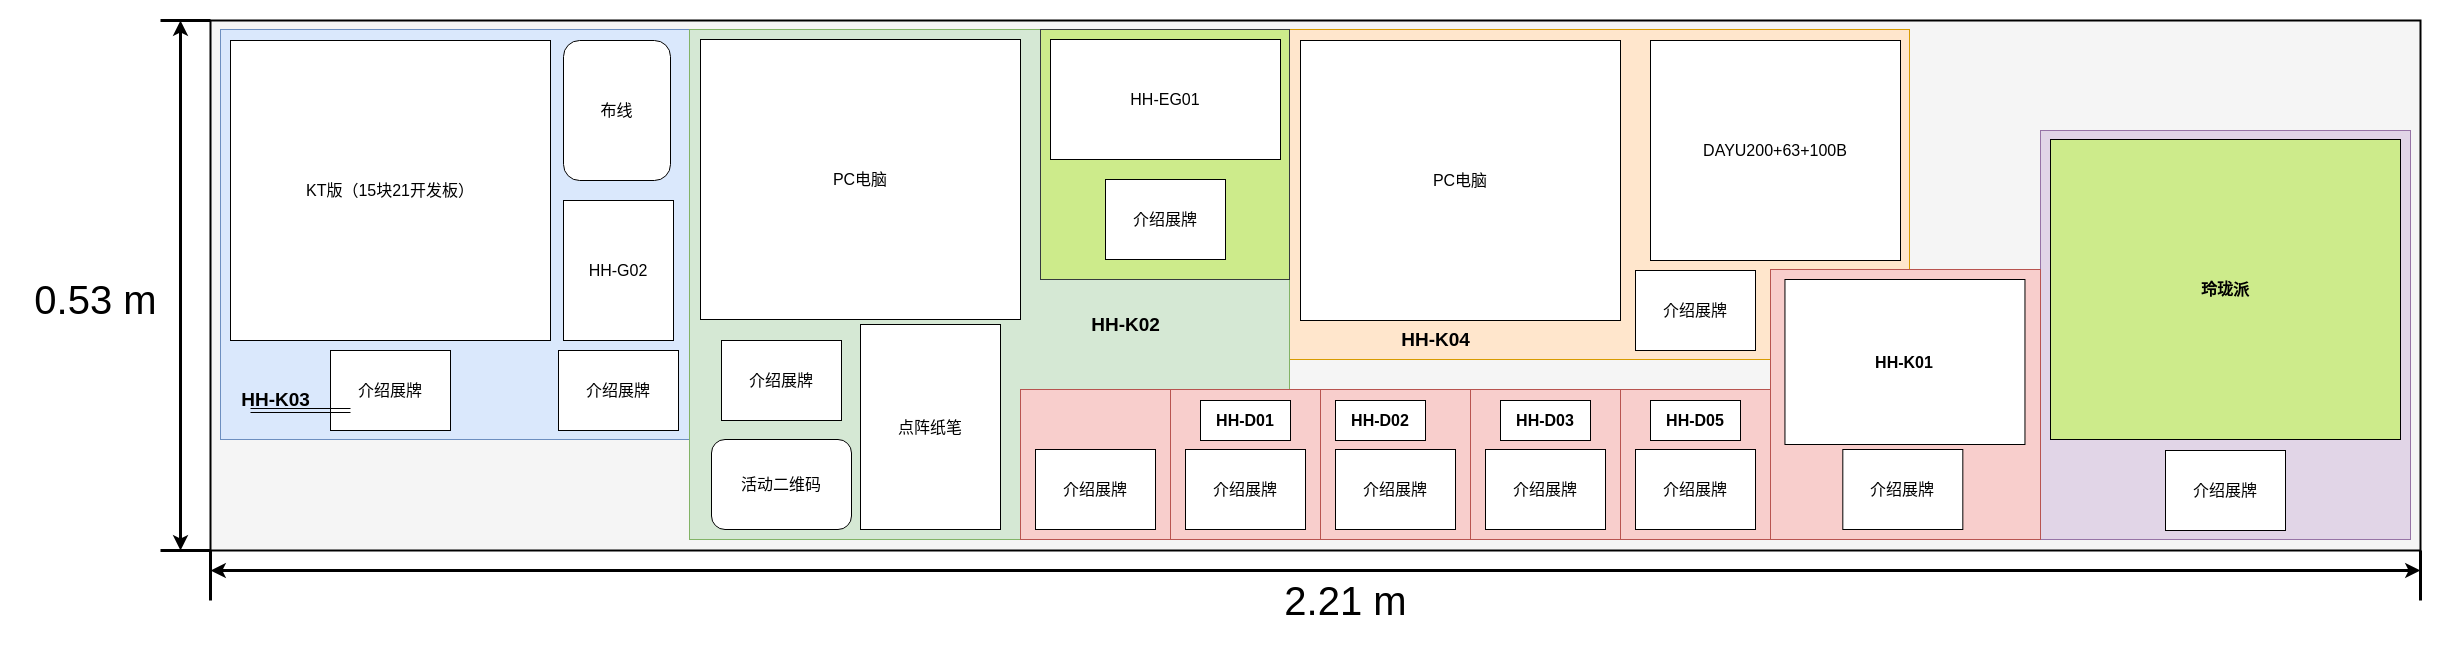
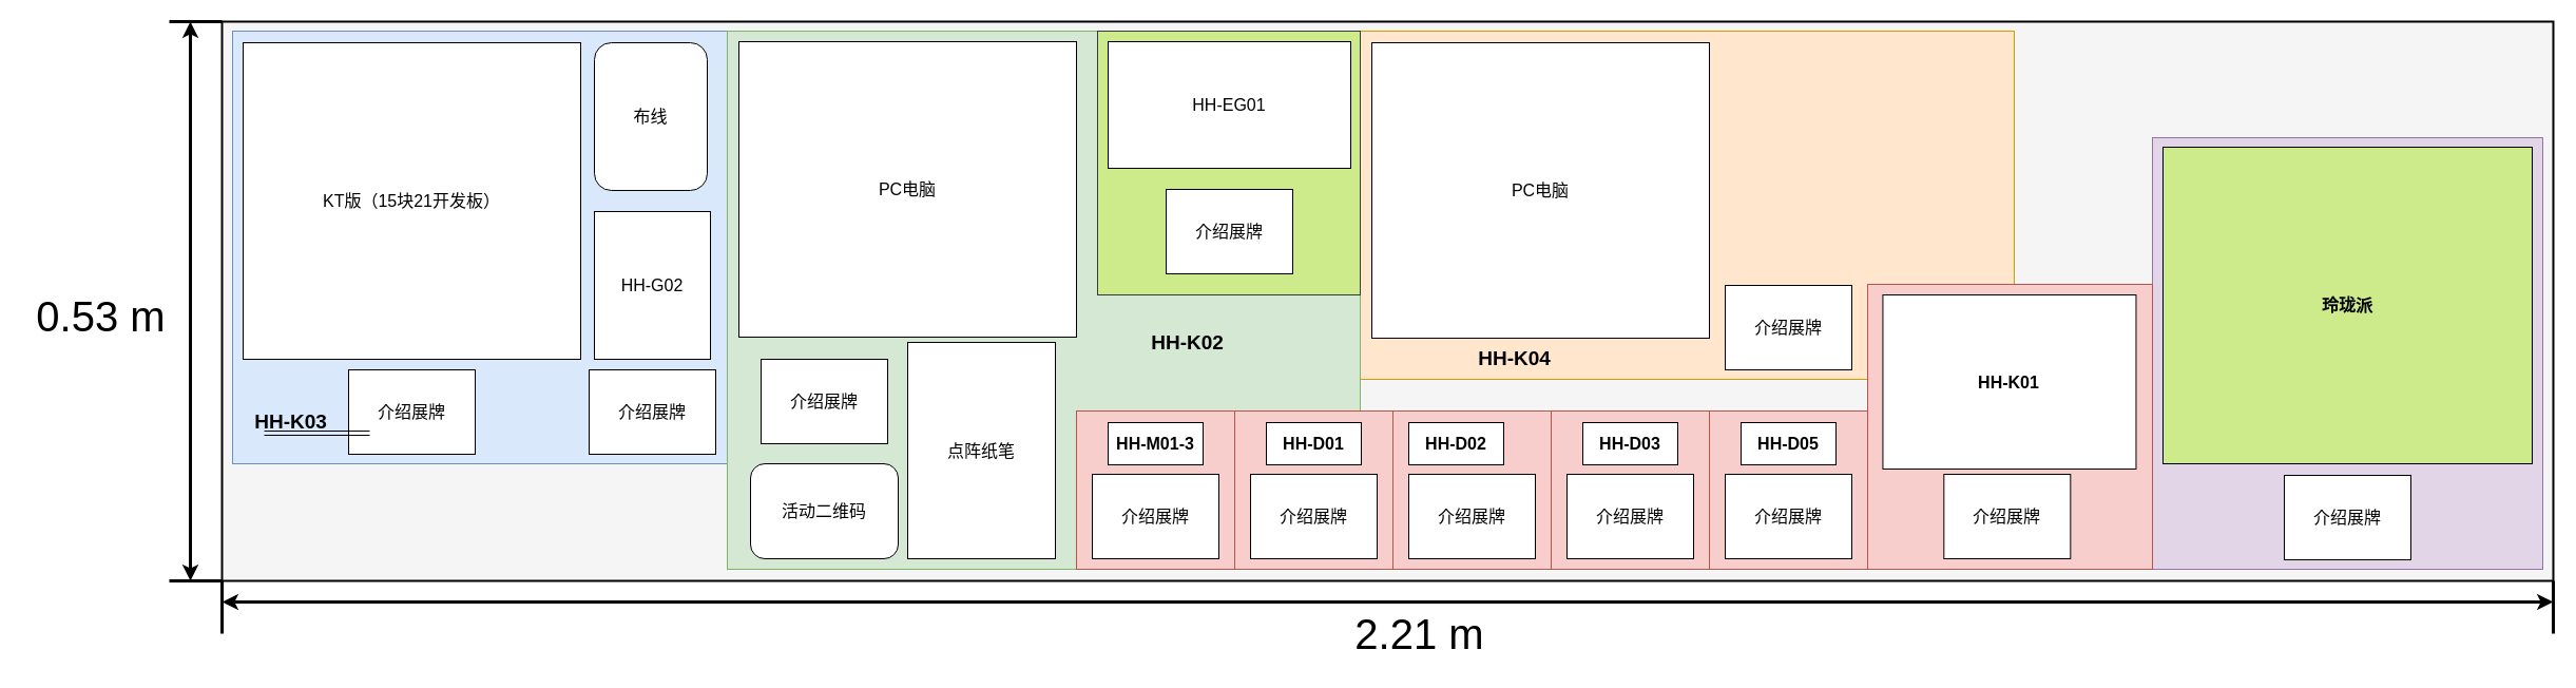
  <mxCell id="0" />
  <mxCell id="1" parent="0" />
  <mxCell id="2" value="" style="rounded=0;whiteSpace=wrap;html=1;fillColor=#f5f5f5;fontColor=#333333;strokeColor=default;strokeWidth=2;" vertex="1" parent="1"><mxGeometry x="210" y="20" width="2210" height="530" as="geometry" /></mxCell>
  <mxCell id="3" value="" style="rounded=0;whiteSpace=wrap;html=1;fillColor=#e1d5e7;strokeColor=#9673a6;" vertex="1" parent="1"><mxGeometry x="2040" y="130" width="370" height="409" as="geometry" /></mxCell>
  <mxCell id="4" value="" style="rounded=0;whiteSpace=wrap;html=1;fillColor=#dae8fc;strokeColor=#6c8ebf;fontSize=16;" vertex="1" parent="1"><mxGeometry x="220" y="29" width="470" height="410" as="geometry" /></mxCell>
  <mxCell id="5" value="" style="rounded=0;whiteSpace=wrap;html=1;fillColor=#ffe6cc;strokeColor=#d79b00;fontSize=16;" vertex="1" parent="1"><mxGeometry x="1289" y="29" width="620" height="330" as="geometry" /></mxCell>
  <mxCell id="6" value="" style="group;fontSize=16;" vertex="1" connectable="0" parent="1"><mxGeometry x="1470" y="389" width="150" height="150" as="geometry" /></mxCell>
  <mxCell id="7" value="" style="rounded=0;whiteSpace=wrap;html=1;fontSize=16;fillColor=#f8cecc;strokeColor=#b85450;" vertex="1" parent="6"><mxGeometry width="150" height="150" as="geometry" /></mxCell>
  <mxCell id="8" value="&lt;font style=&quot;font-size: 16px;&quot;&gt;&lt;b&gt;HH-D03&lt;/b&gt;&lt;/font&gt;" style="rounded=0;whiteSpace=wrap;html=1;fontSize=16;" vertex="1" parent="6"><mxGeometry x="30" y="11" width="90" height="40" as="geometry" /></mxCell>
  <mxCell id="9" value="介绍展牌" style="rounded=0;whiteSpace=wrap;html=1;fontSize=16;" vertex="1" parent="6"><mxGeometry x="15" y="60" width="120" height="80" as="geometry" /></mxCell>
  <mxCell id="10" value="" style="group;fontSize=16;fillColor=#f8cecc;strokeColor=#b85450;" vertex="1" connectable="0" parent="1"><mxGeometry x="1620" y="389" width="150" height="150" as="geometry" /></mxCell>
  <mxCell id="11" value="" style="rounded=0;whiteSpace=wrap;html=1;fontSize=16;fillColor=#f8cecc;strokeColor=#b85450;" vertex="1" parent="10"><mxGeometry width="150" height="150" as="geometry" /></mxCell>
  <mxCell id="12" value="&lt;font style=&quot;font-size: 16px;&quot;&gt;HH-D05&lt;/font&gt;" style="rounded=0;whiteSpace=wrap;html=1;fontSize=16;fontStyle=1" vertex="1" parent="10"><mxGeometry x="30" y="11" width="90" height="40" as="geometry" /></mxCell>
  <mxCell id="13" value="介绍展牌" style="rounded=0;whiteSpace=wrap;html=1;fontSize=16;" vertex="1" parent="10"><mxGeometry x="15" y="60" width="120" height="80" as="geometry" /></mxCell>
  <mxCell id="14" value="KT版（15块21开发板）" style="rounded=0;whiteSpace=wrap;html=1;fontSize=16;" vertex="1" parent="1"><mxGeometry x="230" y="40" width="320" height="300" as="geometry" /></mxCell>
  <mxCell id="15" value="" style="group;fontSize=16;fillColor=#f8cecc;strokeColor=#b85450;" vertex="1" connectable="0" parent="1"><mxGeometry x="689" y="29" width="600" height="510" as="geometry" /></mxCell>
  <mxCell id="16" value="" style="rounded=0;whiteSpace=wrap;html=1;fontSize=16;fillColor=#d5e8d4;strokeColor=#82b366;" vertex="1" parent="15"><mxGeometry width="600" height="510" as="geometry" /></mxCell>
  <mxCell id="17" value="PC电脑" style="rounded=0;whiteSpace=wrap;html=1;fontSize=16;" vertex="1" parent="15"><mxGeometry x="11" y="10" width="320" height="280" as="geometry" /></mxCell>
  <mxCell id="18" value="点阵纸笔" style="rounded=0;whiteSpace=wrap;html=1;fontSize=16;" vertex="1" parent="15"><mxGeometry x="171" y="295" width="140" height="205" as="geometry" /></mxCell>
  <mxCell id="19" value="介绍展牌" style="rounded=0;whiteSpace=wrap;html=1;fontSize=16;" vertex="1" parent="15"><mxGeometry x="32" y="311" width="120" height="80" as="geometry" /></mxCell>
  <mxCell id="20" value="" style="rounded=0;whiteSpace=wrap;html=1;fillColor=#cdeb8b;strokeColor=#36393d;fontSize=16;" vertex="1" parent="15"><mxGeometry x="351" width="249" height="250" as="geometry" /></mxCell>
  <mxCell id="21" value="HH-EG01" style="rounded=0;whiteSpace=wrap;html=1;fontSize=16;" vertex="1" parent="15"><mxGeometry x="361" y="10" width="230" height="120" as="geometry" /></mxCell>
  <mxCell id="22" value="介绍展牌" style="rounded=0;whiteSpace=wrap;html=1;fontSize=16;" vertex="1" parent="15"><mxGeometry x="416" y="150" width="120" height="80" as="geometry" /></mxCell>
  <mxCell id="23" value="" style="group;fontSize=16;fontStyle=1" vertex="1" connectable="0" parent="15"><mxGeometry x="331" y="350" width="150" height="150" as="geometry" /></mxCell>
  <mxCell id="24" value="" style="rounded=0;whiteSpace=wrap;html=1;fontSize=16;fillColor=#f8cecc;strokeColor=#b85450;" vertex="1" parent="23"><mxGeometry y="10" width="150" height="150" as="geometry" /></mxCell>
+ <mxCell id="25" value="HH-M01-3" style="rounded=0;whiteSpace=wrap;html=1;fontSize=16;fontStyle=1" vertex="1" parent="23"><mxGeometry x="30" y="21" width="90" height="40" as="geometry" /></mxCell>
  <mxCell id="26" value="介绍展牌" style="rounded=0;whiteSpace=wrap;html=1;fontSize=16;" vertex="1" parent="23"><mxGeometry x="15" y="70" width="120" height="80" as="geometry" /></mxCell>
  <mxCell id="27" value="活动二维码" style="rounded=1;whiteSpace=wrap;html=1;fontSize=16;" vertex="1" parent="15"><mxGeometry x="22" y="410" width="140" height="90" as="geometry" /></mxCell>
  <mxCell id="28" value="HH-K02" style="text;html=1;align=center;verticalAlign=middle;resizable=0;points=[];autosize=1;strokeColor=none;fillColor=none;fontSize=19;fontStyle=1" vertex="1" parent="15"><mxGeometry x="391" y="276" width="90" height="40" as="geometry" /></mxCell>
  <mxCell id="29" value="" style="group;fontSize=16;fillColor=#f8cecc;strokeColor=#b85450;" vertex="1" connectable="0" parent="1"><mxGeometry x="1770" y="269" width="270" height="270" as="geometry" /></mxCell>
  <mxCell id="30" value="" style="rounded=0;whiteSpace=wrap;html=1;fontSize=16;fillColor=#f8cecc;strokeColor=#b85450;" vertex="1" parent="29"><mxGeometry width="270" height="270" as="geometry" /></mxCell>
  <mxCell id="31" value="&lt;font style=&quot;font-size: 16px;&quot;&gt;HH-K01&lt;/font&gt;" style="rounded=0;whiteSpace=wrap;html=1;fontSize=16;fontStyle=1" vertex="1" parent="29"><mxGeometry x="14.464" y="10" width="240" height="165" as="geometry" /></mxCell>
  <mxCell id="32" value="介绍展牌" style="rounded=0;whiteSpace=wrap;html=1;fontSize=16;" vertex="1" parent="29"><mxGeometry x="72.321" y="180" width="120" height="80" as="geometry" /></mxCell>
  <mxCell id="33" value="" style="group;fontSize=16;" vertex="1" connectable="0" parent="1"><mxGeometry x="1170" y="390" width="150" height="150" as="geometry" /></mxCell>
  <mxCell id="34" value="" style="group;fontSize=16;" vertex="1" connectable="0" parent="33"><mxGeometry width="150" height="150" as="geometry" /></mxCell>
  <mxCell id="35" value="" style="rounded=0;whiteSpace=wrap;html=1;fontSize=16;fillColor=#f8cecc;strokeColor=#b85450;" vertex="1" parent="34"><mxGeometry y="-1" width="150" height="150" as="geometry" /></mxCell>
  <mxCell id="36" value="HH-D01" style="rounded=0;whiteSpace=wrap;html=1;fontSize=16;fontStyle=1" vertex="1" parent="34"><mxGeometry x="30" y="10" width="90" height="40" as="geometry" /></mxCell>
  <mxCell id="37" value="介绍展牌" style="rounded=0;whiteSpace=wrap;html=1;fontSize=16;" vertex="1" parent="34"><mxGeometry x="15" y="59" width="120" height="80" as="geometry" /></mxCell>
  <mxCell id="38" value="" style="group;fontSize=16;fillColor=#f8cecc;strokeColor=#b85450;" vertex="1" connectable="0" parent="1"><mxGeometry x="1320" y="389" width="150" height="150" as="geometry" /></mxCell>
  <mxCell id="39" value="" style="rounded=0;whiteSpace=wrap;html=1;fontSize=16;fillColor=#f8cecc;strokeColor=#b85450;" vertex="1" parent="38"><mxGeometry width="150" height="150" as="geometry" /></mxCell>
  <mxCell id="40" value="&lt;font style=&quot;font-size: 16px;&quot;&gt;HH-D02&lt;/font&gt;" style="rounded=0;whiteSpace=wrap;html=1;fontSize=16;fontStyle=1" vertex="1" parent="38"><mxGeometry x="15" y="11" width="90" height="40" as="geometry" /></mxCell>
  <mxCell id="41" value="介绍展牌" style="rounded=0;whiteSpace=wrap;html=1;fontSize=16;" vertex="1" parent="38"><mxGeometry x="15" y="60" width="120" height="80" as="geometry" /></mxCell>
  <mxCell id="42" value="PC电脑" style="rounded=0;whiteSpace=wrap;html=1;fontSize=16;" vertex="1" parent="1"><mxGeometry x="1300" y="40" width="320" height="280" as="geometry" /></mxCell>
- <mxCell id="43" value="DAYU200+63+100B" style="rounded=0;whiteSpace=wrap;html=1;fontSize=16;" vertex="1" parent="1"><mxGeometry x="1650" y="40" width="250" height="220" as="geometry" /></mxCell>
  <mxCell id="44" value="介绍展牌" style="rounded=0;whiteSpace=wrap;html=1;fontSize=16;" vertex="1" parent="1"><mxGeometry x="1635" y="270" width="120" height="80" as="geometry" /></mxCell>
  <mxCell id="45" value="介绍展牌" style="rounded=0;whiteSpace=wrap;html=1;fontSize=16;" vertex="1" parent="1"><mxGeometry x="330" y="350" width="120" height="80" as="geometry" /></mxCell>
  <mxCell id="46" value="HH-G02" style="rounded=0;whiteSpace=wrap;html=1;fontSize=16;" vertex="1" parent="1"><mxGeometry x="563" y="200" width="110" height="140" as="geometry" /></mxCell>
  <mxCell id="47" value="布线" style="rounded=1;whiteSpace=wrap;html=1;fontSize=16;" vertex="1" parent="1"><mxGeometry x="563" y="40" width="107" height="140" as="geometry" /></mxCell>
  <mxCell id="48" value="介绍展牌" style="rounded=0;whiteSpace=wrap;html=1;fontSize=16;" vertex="1" parent="1"><mxGeometry x="558" y="350" width="120" height="80" as="geometry" /></mxCell>
  <mxCell id="49" value="HH-K04" style="text;html=1;align=center;verticalAlign=middle;resizable=0;points=[];autosize=1;strokeColor=none;fillColor=none;fontSize=19;fontStyle=1" vertex="1" parent="1"><mxGeometry x="1390" y="320" width="90" height="40" as="geometry" /></mxCell>
  <mxCell id="50" value="HH-K03" style="text;html=1;align=center;verticalAlign=middle;resizable=0;points=[];autosize=1;strokeColor=none;fillColor=none;fontSize=19;fontStyle=1" vertex="1" parent="1"><mxGeometry x="230" y="380" width="90" height="40" as="geometry" /></mxCell>
  <mxCell id="51" value="玲珑派" style="rounded=0;whiteSpace=wrap;html=1;fontSize=16;fontStyle=1;fillColor=#cdeb8b;" vertex="1" parent="1"><mxGeometry x="2050" y="139" width="350" height="300" as="geometry" /></mxCell>
  <mxCell id="52" value="介绍展牌" style="rounded=0;whiteSpace=wrap;html=1;fontSize=16;" vertex="1" parent="1"><mxGeometry x="2165.001" y="450" width="120" height="80" as="geometry" /></mxCell>
  <mxCell id="53" value="" style="endArrow=none;html=1;rounded=0;strokeWidth=3;" edge="1" parent="1"><mxGeometry width="50" height="50" relative="1" as="geometry"><mxPoint x="210" y="550" as="sourcePoint" /><mxPoint x="210" y="600" as="targetPoint" /></mxGeometry></mxCell>
  <mxCell id="54" value="" style="endArrow=none;html=1;rounded=0;strokeWidth=3;" edge="1" parent="1"><mxGeometry width="50" height="50" relative="1" as="geometry"><mxPoint x="2420" y="550" as="sourcePoint" /><mxPoint x="2420" y="600" as="targetPoint" /></mxGeometry></mxCell>
  <mxCell id="55" value="" style="endArrow=classic;startArrow=classic;html=1;rounded=0;strokeWidth=3;" edge="1" parent="1"><mxGeometry width="50" height="50" relative="1" as="geometry"><mxPoint x="210" y="570" as="sourcePoint" /><mxPoint x="2420" y="570" as="targetPoint" /></mxGeometry></mxCell>
  <mxCell id="56" value="&lt;font style=&quot;font-size: 40px;&quot;&gt;2.21 m&lt;/font&gt;" style="text;html=1;align=center;verticalAlign=middle;resizable=0;points=[];autosize=1;strokeColor=none;fillColor=none;strokeWidth=1;fontSize=40;" vertex="1" parent="1"><mxGeometry x="1270" y="570" width="150" height="60" as="geometry" /></mxCell>
  <mxCell id="57" value="" style="shape=link;html=1;rounded=0;" edge="1" parent="1"><mxGeometry width="100" relative="1" as="geometry"><mxPoint x="250" y="410" as="sourcePoint" /><mxPoint x="350" y="410" as="targetPoint" /></mxGeometry></mxCell>
  <mxCell id="58" value="" style="endArrow=none;html=1;rounded=0;strokeWidth=3;" edge="1" parent="1"><mxGeometry width="50" height="50" relative="1" as="geometry"><mxPoint x="210" y="550" as="sourcePoint" /><mxPoint x="160" y="550" as="targetPoint" /></mxGeometry></mxCell>
  <mxCell id="59" value="" style="endArrow=none;html=1;rounded=0;strokeWidth=3;" edge="1" parent="1"><mxGeometry width="50" height="50" relative="1" as="geometry"><mxPoint x="210" y="20" as="sourcePoint" /><mxPoint x="160" y="20" as="targetPoint" /></mxGeometry></mxCell>
  <mxCell id="60" value="" style="endArrow=classic;startArrow=classic;html=1;rounded=0;strokeWidth=3;" edge="1" parent="1"><mxGeometry width="50" height="50" relative="1" as="geometry"><mxPoint x="180" y="550" as="sourcePoint" /><mxPoint x="180" y="20" as="targetPoint" /></mxGeometry></mxCell>
  <mxCell id="61" value="&lt;font style=&quot;font-size: 40px;&quot;&gt;0.53 m&lt;/font&gt;" style="text;html=1;align=center;verticalAlign=middle;resizable=0;points=[];autosize=1;strokeColor=none;fillColor=none;strokeWidth=1;fontSize=40;" vertex="1" parent="1"><mxGeometry x="20" y="269" width="150" height="60" as="geometry" /></mxCell>
